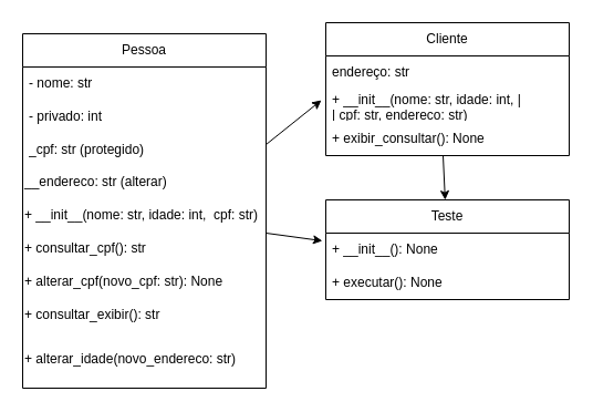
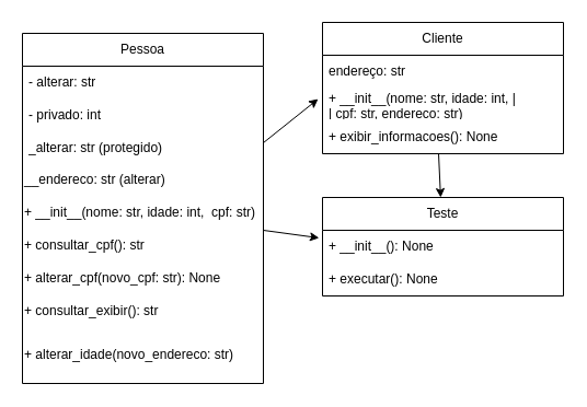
  <mxCell id="0" />
  <mxCell id="1" parent="0" />
  <mxCell id="2" value="Pessoa" style="swimlane;fontStyle=0;childLayout=stackLayout;horizontal=1;startSize=30;horizontalStack=0;resizeParent=1;resizeParentMax=0;resizeLast=0;collapsible=1;marginBottom=0;whiteSpace=wrap;html=1;" vertex="1" parent="1"><mxGeometry x="20" y="30" width="220" height="320" as="geometry" /></mxCell>
- <mxCell id="3" value="- nome: str " style="text;strokeColor=none;fillColor=none;align=left;verticalAlign=middle;spacingLeft=4;spacingRight=4;overflow=hidden;points=[[0,0.5],[1,0.5]];portConstraint=eastwest;rotatable=0;whiteSpace=wrap;html=1;" vertex="1" parent="2"><mxGeometry y="30" width="220" height="30" as="geometry" /></mxCell>
+ <mxCell id="3" value="- alterar: str " style="text;strokeColor=none;fillColor=none;align=left;verticalAlign=middle;spacingLeft=4;spacingRight=4;overflow=hidden;points=[[0,0.5],[1,0.5]];portConstraint=eastwest;rotatable=0;whiteSpace=wrap;html=1;" vertex="1" parent="2"><mxGeometry y="30" width="220" height="30" as="geometry" /></mxCell>
  <mxCell id="4" value="- privado: int" style="text;strokeColor=none;fillColor=none;align=left;verticalAlign=middle;spacingLeft=4;spacingRight=4;overflow=hidden;points=[[0,0.5],[1,0.5]];portConstraint=eastwest;rotatable=0;whiteSpace=wrap;html=1;" vertex="1" parent="2"><mxGeometry y="60" width="220" height="30" as="geometry" /></mxCell>
- <mxCell id="5" value="_cpf: str (protegido)" style="text;strokeColor=none;fillColor=none;align=left;verticalAlign=middle;spacingLeft=4;spacingRight=4;overflow=hidden;points=[[0,0.5],[1,0.5]];portConstraint=eastwest;rotatable=0;whiteSpace=wrap;html=1;" vertex="1" parent="2"><mxGeometry y="90" width="220" height="30" as="geometry" /></mxCell>
+ <mxCell id="5" value="_alterar: str (protegido)" style="text;strokeColor=none;fillColor=none;align=left;verticalAlign=middle;spacingLeft=4;spacingRight=4;overflow=hidden;points=[[0,0.5],[1,0.5]];portConstraint=eastwest;rotatable=0;whiteSpace=wrap;html=1;" vertex="1" parent="2"><mxGeometry y="90" width="220" height="30" as="geometry" /></mxCell>
  <mxCell id="6" value="__endereco: str (alterar)" style="text;whiteSpace=wrap;html=1;" vertex="1" parent="2"><mxGeometry y="120" width="220" height="30" as="geometry" /></mxCell>
  <mxCell id="7" value="+ __init__(nome: str, idade: int,&amp;nbsp;&amp;nbsp;cpf: str)" style="text;whiteSpace=wrap;html=1;" vertex="1" parent="2"><mxGeometry y="150" width="220" height="30" as="geometry" /></mxCell>
  <mxCell id="8" value="+ consultar_cpf(): str" style="text;whiteSpace=wrap;html=1;" vertex="1" parent="2"><mxGeometry y="180" width="220" height="30" as="geometry" /></mxCell>
  <mxCell id="9" value="+ alterar_cpf(novo_cpf: str): None" style="text;whiteSpace=wrap;html=1;" vertex="1" parent="2"><mxGeometry y="210" width="220" height="30" as="geometry" /></mxCell>
  <mxCell id="10" value="+ consultar_exibir(): str" style="text;whiteSpace=wrap;html=1;" vertex="1" parent="2"><mxGeometry y="240" width="220" height="40" as="geometry" /></mxCell>
  <mxCell id="11" value="+ alterar_idade(novo_endereco: str)" style="text;whiteSpace=wrap;html=1;" vertex="1" parent="2"><mxGeometry y="280" width="220" height="40" as="geometry" /></mxCell>
  <mxCell id="12" value="Cliente" style="swimlane;fontStyle=0;childLayout=stackLayout;horizontal=1;startSize=30;horizontalStack=0;resizeParent=1;resizeParentMax=0;resizeLast=0;collapsible=1;marginBottom=0;whiteSpace=wrap;html=1;" vertex="1" parent="1"><mxGeometry x="294" y="20" width="220" height="120" as="geometry" /></mxCell>
  <mxCell id="13" value="endereço: str" style="text;strokeColor=none;fillColor=none;align=left;verticalAlign=middle;spacingLeft=4;spacingRight=4;overflow=hidden;points=[[0,0.5],[1,0.5]];portConstraint=eastwest;rotatable=0;whiteSpace=wrap;html=1;" vertex="1" parent="12"><mxGeometry y="30" width="220" height="30" as="geometry" /></mxCell>
  <mxCell id="14" value="+ __init__(nome: str, idade: int,    |&lt;br/&gt;|    cpf: str, endereco: str)" style="text;strokeColor=none;fillColor=none;align=left;verticalAlign=middle;spacingLeft=4;spacingRight=4;overflow=hidden;points=[[0,0.5],[1,0.5]];portConstraint=eastwest;rotatable=0;whiteSpace=wrap;html=1;" vertex="1" parent="12"><mxGeometry y="60" width="220" height="30" as="geometry" /></mxCell>
- <mxCell id="15" value="+ exibir_consultar(): None" style="text;strokeColor=none;fillColor=none;align=left;verticalAlign=middle;spacingLeft=4;spacingRight=4;overflow=hidden;points=[[0,0.5],[1,0.5]];portConstraint=eastwest;rotatable=0;whiteSpace=wrap;html=1;" vertex="1" parent="12"><mxGeometry y="90" width="220" height="30" as="geometry" /></mxCell>
+ <mxCell id="15" value="+ exibir_informacoes(): None" style="text;strokeColor=none;fillColor=none;align=left;verticalAlign=middle;spacingLeft=4;spacingRight=4;overflow=hidden;points=[[0,0.5],[1,0.5]];portConstraint=eastwest;rotatable=0;whiteSpace=wrap;html=1;" vertex="1" parent="12"><mxGeometry y="90" width="220" height="30" as="geometry" /></mxCell>
  <mxCell id="16" value="Teste" style="swimlane;fontStyle=0;childLayout=stackLayout;horizontal=1;startSize=30;horizontalStack=0;resizeParent=1;resizeParentMax=0;resizeLast=0;collapsible=1;marginBottom=0;whiteSpace=wrap;html=1;" vertex="1" parent="1"><mxGeometry x="294" y="180" width="220" height="90" as="geometry" /></mxCell>
  <mxCell id="17" value="+ __init__(): None" style="text;strokeColor=none;fillColor=none;align=left;verticalAlign=middle;spacingLeft=4;spacingRight=4;overflow=hidden;points=[[0,0.5],[1,0.5]];portConstraint=eastwest;rotatable=0;whiteSpace=wrap;html=1;" vertex="1" parent="16"><mxGeometry y="30" width="220" height="30" as="geometry" /></mxCell>
  <mxCell id="18" value="+ executar(): None" style="text;strokeColor=none;fillColor=none;align=left;verticalAlign=middle;spacingLeft=4;spacingRight=4;overflow=hidden;points=[[0,0.5],[1,0.5]];portConstraint=eastwest;rotatable=0;whiteSpace=wrap;html=1;" vertex="1" parent="16"><mxGeometry y="60" width="220" height="30" as="geometry" /></mxCell>
  <mxCell id="19" value="" style="endArrow=classic;html=1;entryX=-0.014;entryY=0.233;entryDx=0;entryDy=0;entryPerimeter=0;" edge="1" parent="1" target="17"><mxGeometry width="50" height="50" relative="1" as="geometry"><mxPoint x="240" y="210" as="sourcePoint" /><mxPoint x="290" y="160" as="targetPoint" /></mxGeometry></mxCell>
  <mxCell id="20" value="" style="endArrow=classic;html=1;" edge="1" parent="1"><mxGeometry width="50" height="50" relative="1" as="geometry"><mxPoint x="240" y="130" as="sourcePoint" /><mxPoint x="290" y="90" as="targetPoint" /></mxGeometry></mxCell>
  <mxCell id="21" value="" style="endArrow=classic;html=1;" edge="1" parent="1" target="16"><mxGeometry width="50" height="50" relative="1" as="geometry"><mxPoint x="400" y="140" as="sourcePoint" /><mxPoint x="530" y="120" as="targetPoint" /></mxGeometry></mxCell>
